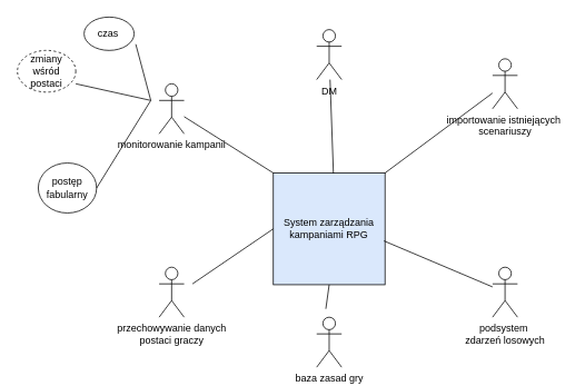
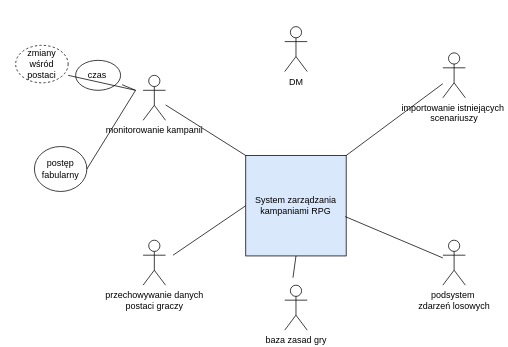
  <mxCell id="0" />
  <mxCell id="1" parent="0" />
  <mxCell id="2" value="System zarządzania kampaniami RPG" style="whiteSpace=wrap;html=1;aspect=fixed;fillColor=#dae8fc;" vertex="1" parent="1"><mxGeometry x="327" y="207" width="134" height="134" as="geometry" /></mxCell>
  <mxCell id="3" value="DM" style="shape=umlActor;verticalLabelPosition=bottom;verticalAlign=top;html=1;outlineConnect=0;" vertex="1" parent="1"><mxGeometry x="379" y="35" width="30" height="60" as="geometry" /></mxCell>
  <mxCell id="4" value="importowanie istniejących&amp;nbsp;&lt;div&gt;scenariuszy&lt;/div&gt;" style="shape=umlActor;verticalLabelPosition=bottom;verticalAlign=top;html=1;outlineConnect=0;" vertex="1" parent="1"><mxGeometry x="590" y="70" width="30" height="60" as="geometry" /></mxCell>
  <mxCell id="5" value="monitorowanie kampanii" style="shape=umlActor;verticalLabelPosition=bottom;verticalAlign=top;html=1;outlineConnect=0;" vertex="1" parent="1"><mxGeometry x="190" y="100" width="30" height="60" as="geometry" /></mxCell>
  <mxCell id="6" value="przechowywanie danych&lt;div&gt;postaci graczy&lt;/div&gt;" style="shape=umlActor;verticalLabelPosition=bottom;verticalAlign=top;html=1;outlineConnect=0;" vertex="1" parent="1"><mxGeometry x="190" y="320" width="30" height="60" as="geometry" /></mxCell>
  <mxCell id="7" value="podsystem&amp;nbsp;&lt;div&gt;zdarzeń losowych&lt;/div&gt;" style="shape=umlActor;verticalLabelPosition=bottom;verticalAlign=top;html=1;outlineConnect=0;" vertex="1" parent="1"><mxGeometry x="590" y="320" width="30" height="60" as="geometry" /></mxCell>
- <mxCell id="8" value="" style="endArrow=none;html=1;rounded=0;exitX=0.538;exitY=0.004;exitDx=0;exitDy=0;exitPerimeter=0;" edge="1" parent="1" source="2" target="3"><mxGeometry width="50" height="50" relative="1" as="geometry"><mxPoint x="360" y="290" as="sourcePoint" /><mxPoint x="394" y="110" as="targetPoint" /></mxGeometry></mxCell>
  <mxCell id="9" value="" style="endArrow=none;html=1;rounded=0;exitX=1;exitY=0;exitDx=0;exitDy=0;" edge="1" parent="1" source="2" target="4"><mxGeometry width="50" height="50" relative="1" as="geometry"><mxPoint x="360" y="290" as="sourcePoint" /><mxPoint x="410" y="240" as="targetPoint" /></mxGeometry></mxCell>
  <mxCell id="10" value="" style="endArrow=none;html=1;rounded=0;exitX=0.99;exitY=0.608;exitDx=0;exitDy=0;exitPerimeter=0;" edge="1" parent="1" source="2" target="7"><mxGeometry width="50" height="50" relative="1" as="geometry"><mxPoint x="360" y="290" as="sourcePoint" /><mxPoint x="410" y="240" as="targetPoint" /></mxGeometry></mxCell>
  <mxCell id="11" value="" style="endArrow=none;html=1;rounded=0;entryX=0;entryY=0.5;entryDx=0;entryDy=0;" edge="1" parent="1" target="2"><mxGeometry width="50" height="50" relative="1" as="geometry"><mxPoint x="230" y="340" as="sourcePoint" /><mxPoint x="410" y="240" as="targetPoint" /></mxGeometry></mxCell>
  <mxCell id="12" value="" style="endArrow=none;html=1;rounded=0;exitX=0;exitY=0;exitDx=0;exitDy=0;" edge="1" parent="1" source="2" target="5"><mxGeometry width="50" height="50" relative="1" as="geometry"><mxPoint x="360" y="290" as="sourcePoint" /><mxPoint x="410" y="240" as="targetPoint" /></mxGeometry></mxCell>
  <mxCell id="13" value="baza zasad gry" style="shape=umlActor;verticalLabelPosition=bottom;verticalAlign=top;html=1;outlineConnect=0;" vertex="1" parent="1"><mxGeometry x="379" y="380" width="30" height="60" as="geometry" /></mxCell>
  <mxCell id="14" value="" style="endArrow=none;html=1;rounded=0;entryX=0.5;entryY=1;entryDx=0;entryDy=0;" edge="1" parent="1" target="2"><mxGeometry width="50" height="50" relative="1" as="geometry"><mxPoint x="390" y="370" as="sourcePoint" /><mxPoint x="320" y="210" as="targetPoint" /><Array as="points" /></mxGeometry></mxCell>
- <mxCell id="15" value="czas&lt;span style=&quot;white-space: pre;&quot;&gt;&#09;&lt;/span&gt;" style="ellipse;whiteSpace=wrap;html=1;" vertex="1" parent="1"><mxGeometry x="100" y="20" width="60" height="40" as="geometry" /></mxCell>
+ <mxCell id="15" value="czas&lt;span style=&quot;white-space: pre;&quot;&gt;&#09;&lt;/span&gt;" style="ellipse;whiteSpace=wrap;html=1;" vertex="1" parent="1"><mxGeometry x="100" y="80" width="60" height="40" as="geometry" /></mxCell>
  <mxCell id="16" value="zmiany wśród postaci" style="ellipse;whiteSpace=wrap;html=1;dashed=1;" vertex="1" parent="1"><mxGeometry x="20" y="60" width="70" height="50" as="geometry" /></mxCell>
  <mxCell id="17" value="postęp fabularny" style="ellipse;whiteSpace=wrap;html=1;" vertex="1" parent="1"><mxGeometry x="45" y="195" width="70" height="60" as="geometry" /></mxCell>
  <mxCell id="18" value="" style="endArrow=none;html=1;rounded=0;entryX=1.033;entryY=0.813;entryDx=0;entryDy=0;entryPerimeter=0;" edge="1" parent="1" target="15"><mxGeometry width="50" height="50" relative="1" as="geometry"><mxPoint x="180" y="120" as="sourcePoint" /><mxPoint x="320" y="210" as="targetPoint" /></mxGeometry></mxCell>
  <mxCell id="19" value="" style="endArrow=none;html=1;rounded=0;entryX=1;entryY=0.8;entryDx=0;entryDy=0;entryPerimeter=0;" edge="1" parent="1" target="16"><mxGeometry width="50" height="50" relative="1" as="geometry"><mxPoint x="180" y="120" as="sourcePoint" /><mxPoint x="320" y="210" as="targetPoint" /></mxGeometry></mxCell>
  <mxCell id="20" value="" style="endArrow=none;html=1;rounded=0;exitX=1;exitY=0.5;exitDx=0;exitDy=0;" edge="1" parent="1" source="17"><mxGeometry width="50" height="50" relative="1" as="geometry"><mxPoint x="270" y="260" as="sourcePoint" /><mxPoint x="180" y="120" as="targetPoint" /></mxGeometry></mxCell>
